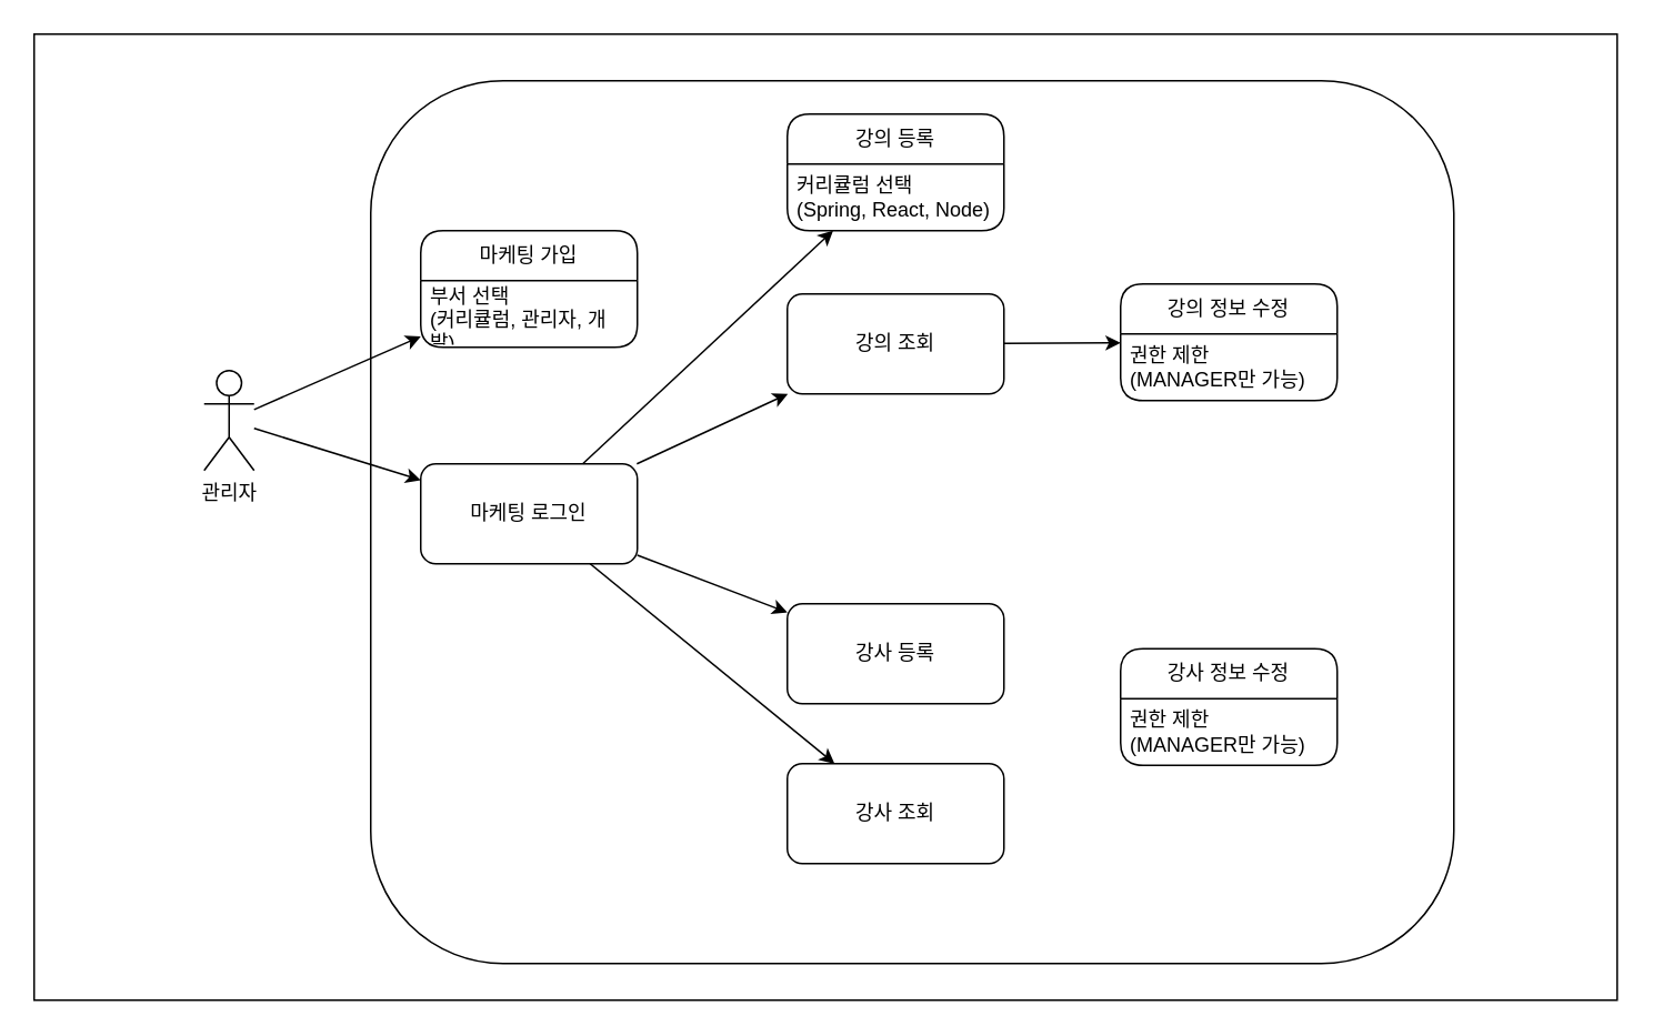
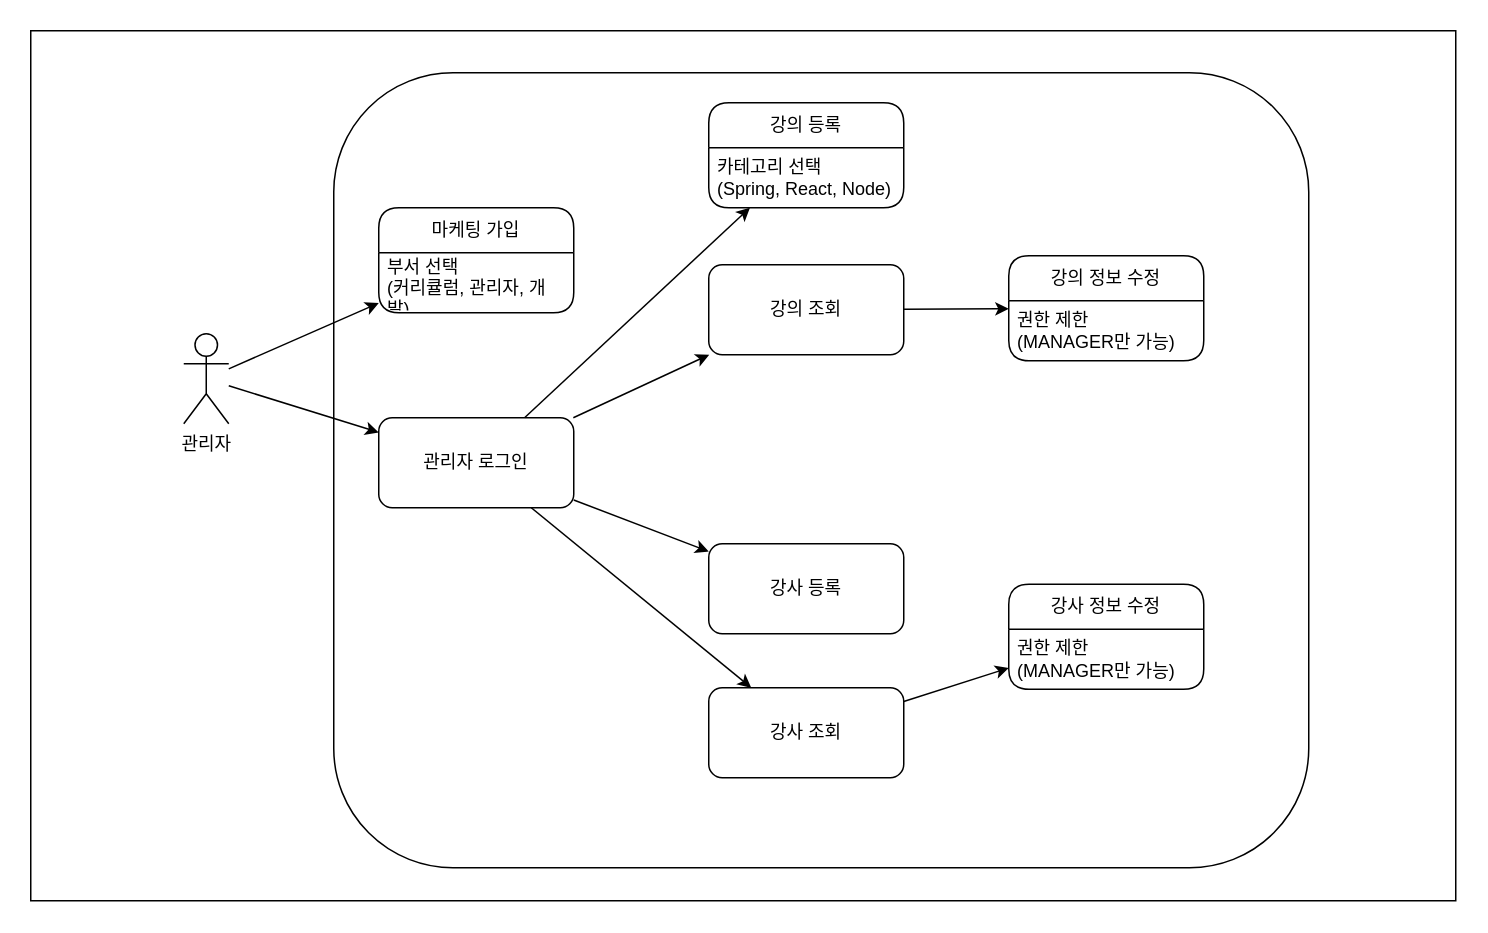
  <mxCell id="0" />
  <mxCell id="1" parent="0" />
  <mxCell id="2" value="" style="rounded=0;whiteSpace=wrap;html=1;" vertex="1" parent="1"><mxGeometry x="20" y="20" width="950" height="580" as="geometry" /></mxCell>
  <mxCell id="3" value="" style="rounded=1;whiteSpace=wrap;html=1;" vertex="1" parent="1"><mxGeometry x="222" y="48" width="650" height="530" as="geometry" /></mxCell>
  <mxCell id="4" value="관리자" style="shape=umlActor;verticalLabelPosition=bottom;verticalAlign=top;html=1;outlineConnect=0;" vertex="1" parent="1"><mxGeometry x="122" y="222" width="30" height="60" as="geometry" /></mxCell>
- <mxCell id="5" value="마케팅 로그인" style="rounded=1;whiteSpace=wrap;html=1;" vertex="1" parent="1"><mxGeometry x="252" y="278" width="130" height="60" as="geometry" /></mxCell>
+ <mxCell id="5" value="관리자 로그인" style="rounded=1;whiteSpace=wrap;html=1;" vertex="1" parent="1"><mxGeometry x="252" y="278" width="130" height="60" as="geometry" /></mxCell>
  <mxCell id="6" value="" style="endArrow=classic;html=1;rounded=0;" edge="1" parent="1" source="4" target="8"><mxGeometry width="50" height="50" relative="1" as="geometry"><mxPoint x="512" y="308" as="sourcePoint" /><mxPoint x="252" y="196.8" as="targetPoint" /></mxGeometry></mxCell>
  <mxCell id="7" value="" style="endArrow=classic;html=1;rounded=0;" edge="1" parent="1" source="4" target="5"><mxGeometry width="50" height="50" relative="1" as="geometry"><mxPoint x="472" y="308" as="sourcePoint" /><mxPoint x="522" y="258" as="targetPoint" /></mxGeometry></mxCell>
  <mxCell id="8" value="마케팅 가입" style="swimlane;fontStyle=0;childLayout=stackLayout;horizontal=1;startSize=30;horizontalStack=0;resizeParent=1;resizeParentMax=0;resizeLast=0;collapsible=1;marginBottom=0;whiteSpace=wrap;html=1;rounded=1;" vertex="1" parent="1"><mxGeometry x="252" y="138" width="130" height="70" as="geometry" /></mxCell>
  <mxCell id="9" value="부서 선택&lt;br&gt;(커리큘럼, 관리자, 개발)" style="text;strokeColor=none;fillColor=none;align=left;verticalAlign=middle;spacingLeft=4;spacingRight=4;overflow=hidden;points=[[0,0.5],[1,0.5]];portConstraint=eastwest;rotatable=0;whiteSpace=wrap;html=1;" vertex="1" parent="8"><mxGeometry y="30" width="130" height="40" as="geometry" /></mxCell>
  <mxCell id="10" value="강의 조회" style="rounded=1;whiteSpace=wrap;html=1;" vertex="1" parent="1"><mxGeometry x="472" y="176" width="130" height="60" as="geometry" /></mxCell>
  <mxCell id="11" value="강사 정보 수정" style="swimlane;fontStyle=0;childLayout=stackLayout;horizontal=1;startSize=30;horizontalStack=0;resizeParent=1;resizeParentMax=0;resizeLast=0;collapsible=1;marginBottom=0;whiteSpace=wrap;html=1;rounded=1;" vertex="1" parent="1"><mxGeometry x="672" y="389" width="130" height="70" as="geometry" /></mxCell>
  <mxCell id="12" value="권한 제한&lt;br&gt;(MANAGER만 가능)" style="text;strokeColor=none;fillColor=none;align=left;verticalAlign=middle;spacingLeft=4;spacingRight=4;overflow=hidden;points=[[0,0.5],[1,0.5]];portConstraint=eastwest;rotatable=0;whiteSpace=wrap;html=1;" vertex="1" parent="11"><mxGeometry y="30" width="130" height="40" as="geometry" /></mxCell>
  <mxCell id="13" value="" style="endArrow=classic;html=1;rounded=0;" edge="1" parent="1" source="5" target="10"><mxGeometry width="50" height="50" relative="1" as="geometry"><mxPoint x="472" y="308" as="sourcePoint" /><mxPoint x="522" y="258" as="targetPoint" /></mxGeometry></mxCell>
  <mxCell id="14" value="" style="endArrow=classic;html=1;rounded=0;" edge="1" parent="1" source="5" target="15"><mxGeometry width="50" height="50" relative="1" as="geometry"><mxPoint x="472" y="308" as="sourcePoint" /><mxPoint x="522" y="258" as="targetPoint" /></mxGeometry></mxCell>
  <mxCell id="15" value="강사 조회" style="rounded=1;whiteSpace=wrap;html=1;" vertex="1" parent="1"><mxGeometry x="472" y="458" width="130" height="60" as="geometry" /></mxCell>
+ <mxCell id="16" value="" style="endArrow=classic;html=1;rounded=0;" edge="1" parent="1" source="15" target="11"><mxGeometry width="50" height="50" relative="1" as="geometry"><mxPoint x="492" y="438" as="sourcePoint" /><mxPoint x="542" y="388" as="targetPoint" /></mxGeometry></mxCell>
  <mxCell id="17" value="" style="endArrow=classic;html=1;rounded=0;" edge="1" parent="1" source="5" target="18"><mxGeometry width="50" height="50" relative="1" as="geometry"><mxPoint x="472" y="308" as="sourcePoint" /><mxPoint x="485.421" y="148" as="targetPoint" /></mxGeometry></mxCell>
  <mxCell id="18" value="강의 등록" style="swimlane;fontStyle=0;childLayout=stackLayout;horizontal=1;startSize=30;horizontalStack=0;resizeParent=1;resizeParentMax=0;resizeLast=0;collapsible=1;marginBottom=0;whiteSpace=wrap;html=1;rounded=1;" vertex="1" parent="1"><mxGeometry x="472" y="68" width="130" height="70" as="geometry" /></mxCell>
- <mxCell id="19" value="커리큘럼 선택&lt;br&gt;(Spring, React, Node)" style="text;strokeColor=none;fillColor=none;align=left;verticalAlign=middle;spacingLeft=4;spacingRight=4;overflow=hidden;points=[[0,0.5],[1,0.5]];portConstraint=eastwest;rotatable=0;whiteSpace=wrap;html=1;" vertex="1" parent="18"><mxGeometry y="30" width="130" height="40" as="geometry" /></mxCell>
+ <mxCell id="19" value="카테고리 선택&lt;br&gt;(Spring, React, Node)" style="text;strokeColor=none;fillColor=none;align=left;verticalAlign=middle;spacingLeft=4;spacingRight=4;overflow=hidden;points=[[0,0.5],[1,0.5]];portConstraint=eastwest;rotatable=0;whiteSpace=wrap;html=1;" vertex="1" parent="18"><mxGeometry y="30" width="130" height="40" as="geometry" /></mxCell>
  <mxCell id="20" value="강사 등록" style="rounded=1;whiteSpace=wrap;html=1;" vertex="1" parent="1"><mxGeometry x="472" y="362" width="130" height="60" as="geometry" /></mxCell>
  <mxCell id="21" value="" style="endArrow=classic;html=1;rounded=0;" edge="1" parent="1" source="5" target="20"><mxGeometry width="50" height="50" relative="1" as="geometry"><mxPoint x="392" y="291" as="sourcePoint" /><mxPoint x="482" y="255" as="targetPoint" /></mxGeometry></mxCell>
  <mxCell id="22" value="강의 정보 수정" style="swimlane;fontStyle=0;childLayout=stackLayout;horizontal=1;startSize=30;horizontalStack=0;resizeParent=1;resizeParentMax=0;resizeLast=0;collapsible=1;marginBottom=0;whiteSpace=wrap;html=1;rounded=1;" vertex="1" parent="1"><mxGeometry x="672" y="170" width="130" height="70" as="geometry" /></mxCell>
  <mxCell id="23" value="권한 제한&lt;br&gt;(MANAGER만 가능)" style="text;strokeColor=none;fillColor=none;align=left;verticalAlign=middle;spacingLeft=4;spacingRight=4;overflow=hidden;points=[[0,0.5],[1,0.5]];portConstraint=eastwest;rotatable=0;whiteSpace=wrap;html=1;" vertex="1" parent="22"><mxGeometry y="30" width="130" height="40" as="geometry" /></mxCell>
  <mxCell id="24" value="" style="endArrow=classic;html=1;rounded=0;" edge="1" parent="1" source="10" target="22"><mxGeometry width="50" height="50" relative="1" as="geometry"><mxPoint x="612" y="217.5" as="sourcePoint" /><mxPoint x="682" y="216.5" as="targetPoint" /></mxGeometry></mxCell>
